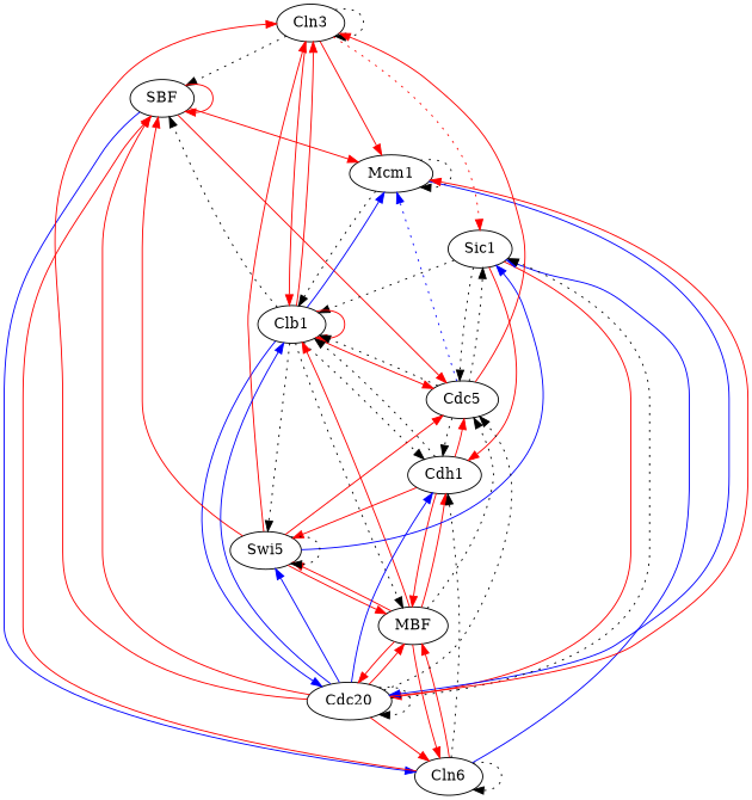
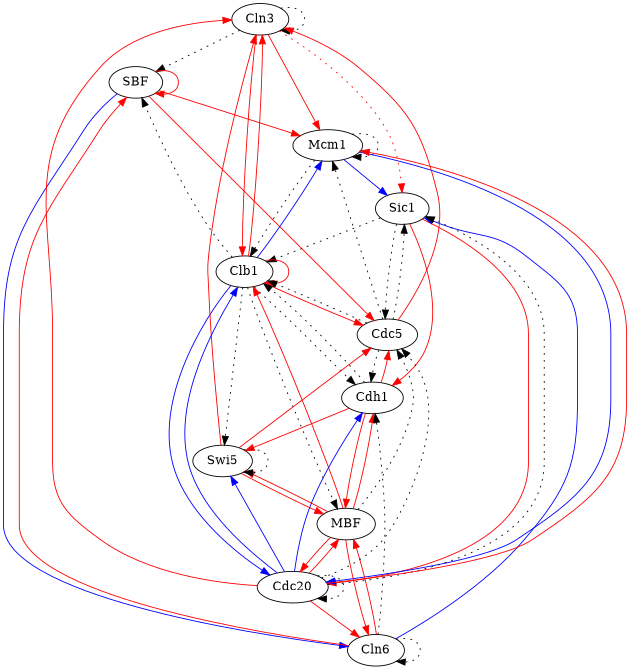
  digraph {
    edge [color=red]
    n1 [label=Cln3]
    n2 [label=SBF]
    n3 [label=Sic1]
    n4 [label=Clb1]
    n5 [label=Mcm1]
    n6 [label=MBF]
    n7 [label=Cln6]
    n8 [label=Cdh1]
    n9 [label=Swi5]
    n10 [label=Cdc20]
    n11 [label=Cdc5]
    n1 -> n1 [style=dotted color=""]
    n1 -> n2 [style=dotted color=""]
    n1 -> n3 [style=dotted]
    n1 -> n4
    n1 -> n5
    n2 -> n2
    n2 -> n5
    n2 -> n7 [color=blue]
    n2 -> n11
    n3 -> n4 [style=dotted color=""]
    n3 -> n8
    n3 -> n10
    n3 -> n11 [style=dotted color=""]
    n4 -> n1
    n4 -> n2 [style=dotted color=""]
    n4 -> n4
    n4 -> n5 [color=blue]
    n4 -> n6 [style=dotted color=""]
    n4 -> n8 [style=dotted color=""]
    n4 -> n9 [style=dotted color=""]
    n4 -> n10 [color=blue]
    n4 -> n11
    n5 -> n4 [style=dotted color=""]
    n5 -> n5 [style=dotted color=""]
    n5 -> n10 [color=blue]
    n6 -> n4
    n6 -> n7
    n6 -> n8
    n6 -> n9
    n6 -> n10
    n6 -> n11 [style=dotted color=""]
    n7 -> n2
    n7 -> n3 [color=blue]
    n7 -> n6
    n7 -> n7 [style=dotted color=""]
    n7 -> n8 [style=dotted color=""]
    n8 -> n4 [style=dotted color=""]
    n8 -> n6
    n8 -> n9
    n8 -> n11
    n9 -> n1
-   n9 -> n2
-   n9 -> n3 [color=blue]
+   n5 -> n3 [color=blue]
    n9 -> n6
    n9 -> n9 [style=dotted color=""]
    n9 -> n11
    n10 -> n1
-   n10 -> n2
    n10 -> n3 [style=dotted color=""]
    n10 -> n4 [color=blue]
    n10 -> n5
    n10 -> n6
    n10 -> n7
    n10 -> n8 [color=blue]
    n10 -> n9 [color=blue]
    n10 -> n10 [style=dotted color=""]
    n10 -> n11 [style=dotted color=""]
    n11 -> n1
    n11 -> n3 [style=dotted color=""]
    n11 -> n4 [style=dotted color=""]
-   n11 -> n5 [style=dotted color=blue]
+   n11 -> n5 [style=dotted color=""]
    n11 -> n8 [style=dotted color=""]
  }
